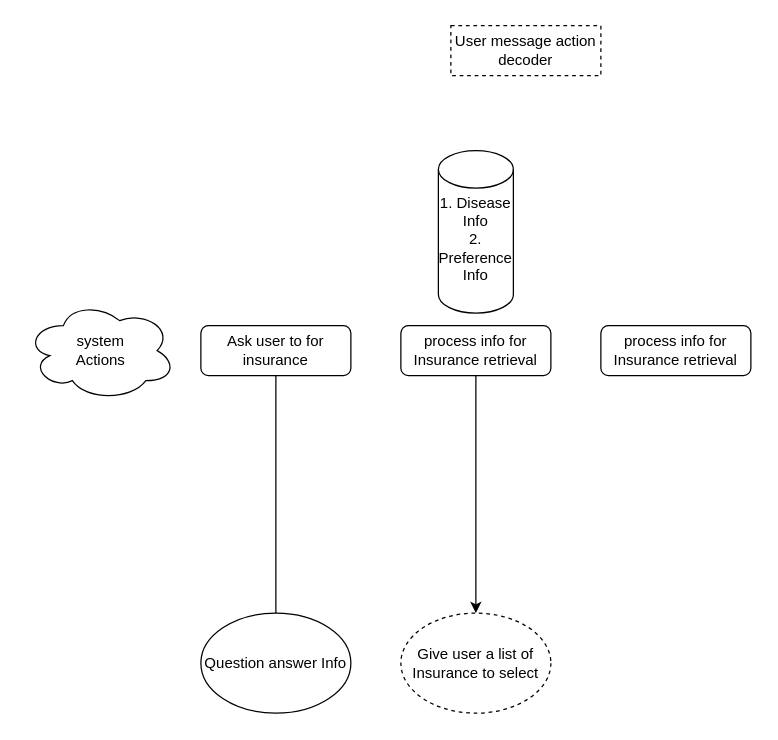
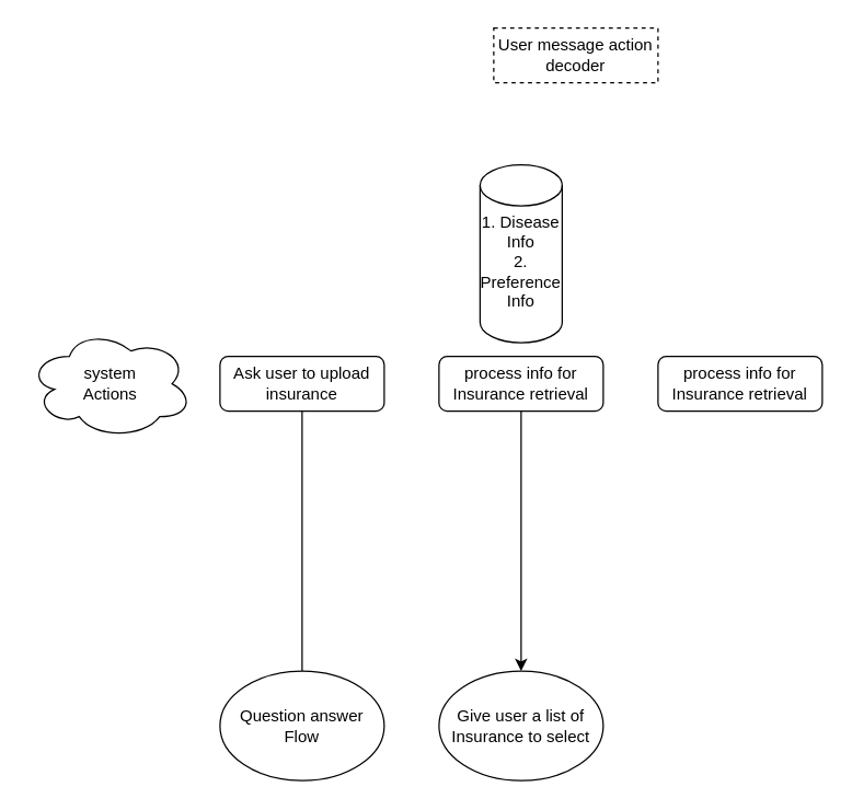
  <mxCell id="0" />
  <mxCell id="1" parent="0" />
  <mxCell id="2" value="User message action decoder" style="rounded=0;whiteSpace=wrap;html=1;dashed=1;" vertex="1" parent="1"><mxGeometry x="360" y="20" width="120" height="40" as="geometry" /></mxCell>
  <mxCell id="3" style="edgeStyle=orthogonalEdgeStyle;rounded=0;orthogonalLoop=1;jettySize=auto;html=1;exitX=0.5;exitY=1;exitDx=0;exitDy=0;endArrow=none;" edge="1" parent="1" source="4" target="10"><mxGeometry relative="1" as="geometry"><mxPoint x="220" y="490" as="targetPoint" /></mxGeometry></mxCell>
- <mxCell id="4" value="Ask user to for insurance" style="rounded=1;whiteSpace=wrap;html=1;" vertex="1" parent="1"><mxGeometry x="160" y="260" width="120" height="40" as="geometry" /></mxCell>
+ <mxCell id="4" value="Ask user to upload insurance" style="rounded=1;whiteSpace=wrap;html=1;" vertex="1" parent="1"><mxGeometry x="160" y="260" width="120" height="40" as="geometry" /></mxCell>
  <mxCell id="5" value="system&lt;div&gt;Actions&lt;/div&gt;" style="ellipse;shape=cloud;whiteSpace=wrap;html=1;" vertex="1" parent="1"><mxGeometry x="20" y="240" width="120" height="80" as="geometry" /></mxCell>
  <mxCell id="6" style="edgeStyle=orthogonalEdgeStyle;rounded=0;orthogonalLoop=1;jettySize=auto;html=1;exitX=0.5;exitY=1;exitDx=0;exitDy=0;" edge="1" parent="1" source="7" target="11"><mxGeometry relative="1" as="geometry"><mxPoint x="380" y="500" as="targetPoint" /></mxGeometry></mxCell>
  <mxCell id="7" value="process info for Insurance retrieval" style="rounded=1;whiteSpace=wrap;html=1;" vertex="1" parent="1"><mxGeometry x="320" y="260" width="120" height="40" as="geometry" /></mxCell>
  <mxCell id="8" value="process info for Insurance retrieval" style="rounded=1;whiteSpace=wrap;html=1;" vertex="1" parent="1"><mxGeometry x="480" y="260" width="120" height="40" as="geometry" /></mxCell>
  <mxCell id="9" value="&lt;div style=&quot;&quot;&gt;1. Disease Info&lt;/div&gt;&lt;div style=&quot;&quot;&gt;2. Preference Info&lt;/div&gt;&lt;div style=&quot;&quot;&gt;&lt;br&gt;&lt;/div&gt;" style="shape=cylinder3;whiteSpace=wrap;html=1;boundedLbl=1;backgroundOutline=1;size=15;" vertex="1" parent="1"><mxGeometry x="350" y="120" width="60" height="130" as="geometry" /></mxCell>
- <mxCell id="10" value="Question answer Info" style="ellipse;whiteSpace=wrap;html=1;" vertex="1" parent="1"><mxGeometry x="160" y="490" width="120" height="80" as="geometry" /></mxCell>
- <mxCell id="11" value="Give user a list of Insurance to select" style="ellipse;whiteSpace=wrap;html=1;dashed=1;" vertex="1" parent="1"><mxGeometry x="320" y="490" width="120" height="80" as="geometry" /></mxCell>
+ <mxCell id="10" value="Question answer Flow" style="ellipse;whiteSpace=wrap;html=1;" vertex="1" parent="1"><mxGeometry x="160" y="490" width="120" height="80" as="geometry" /></mxCell>
+ <mxCell id="11" value="Give user a list of Insurance to select" style="ellipse;whiteSpace=wrap;html=1;" vertex="1" parent="1"><mxGeometry x="320" y="490" width="120" height="80" as="geometry" /></mxCell>
